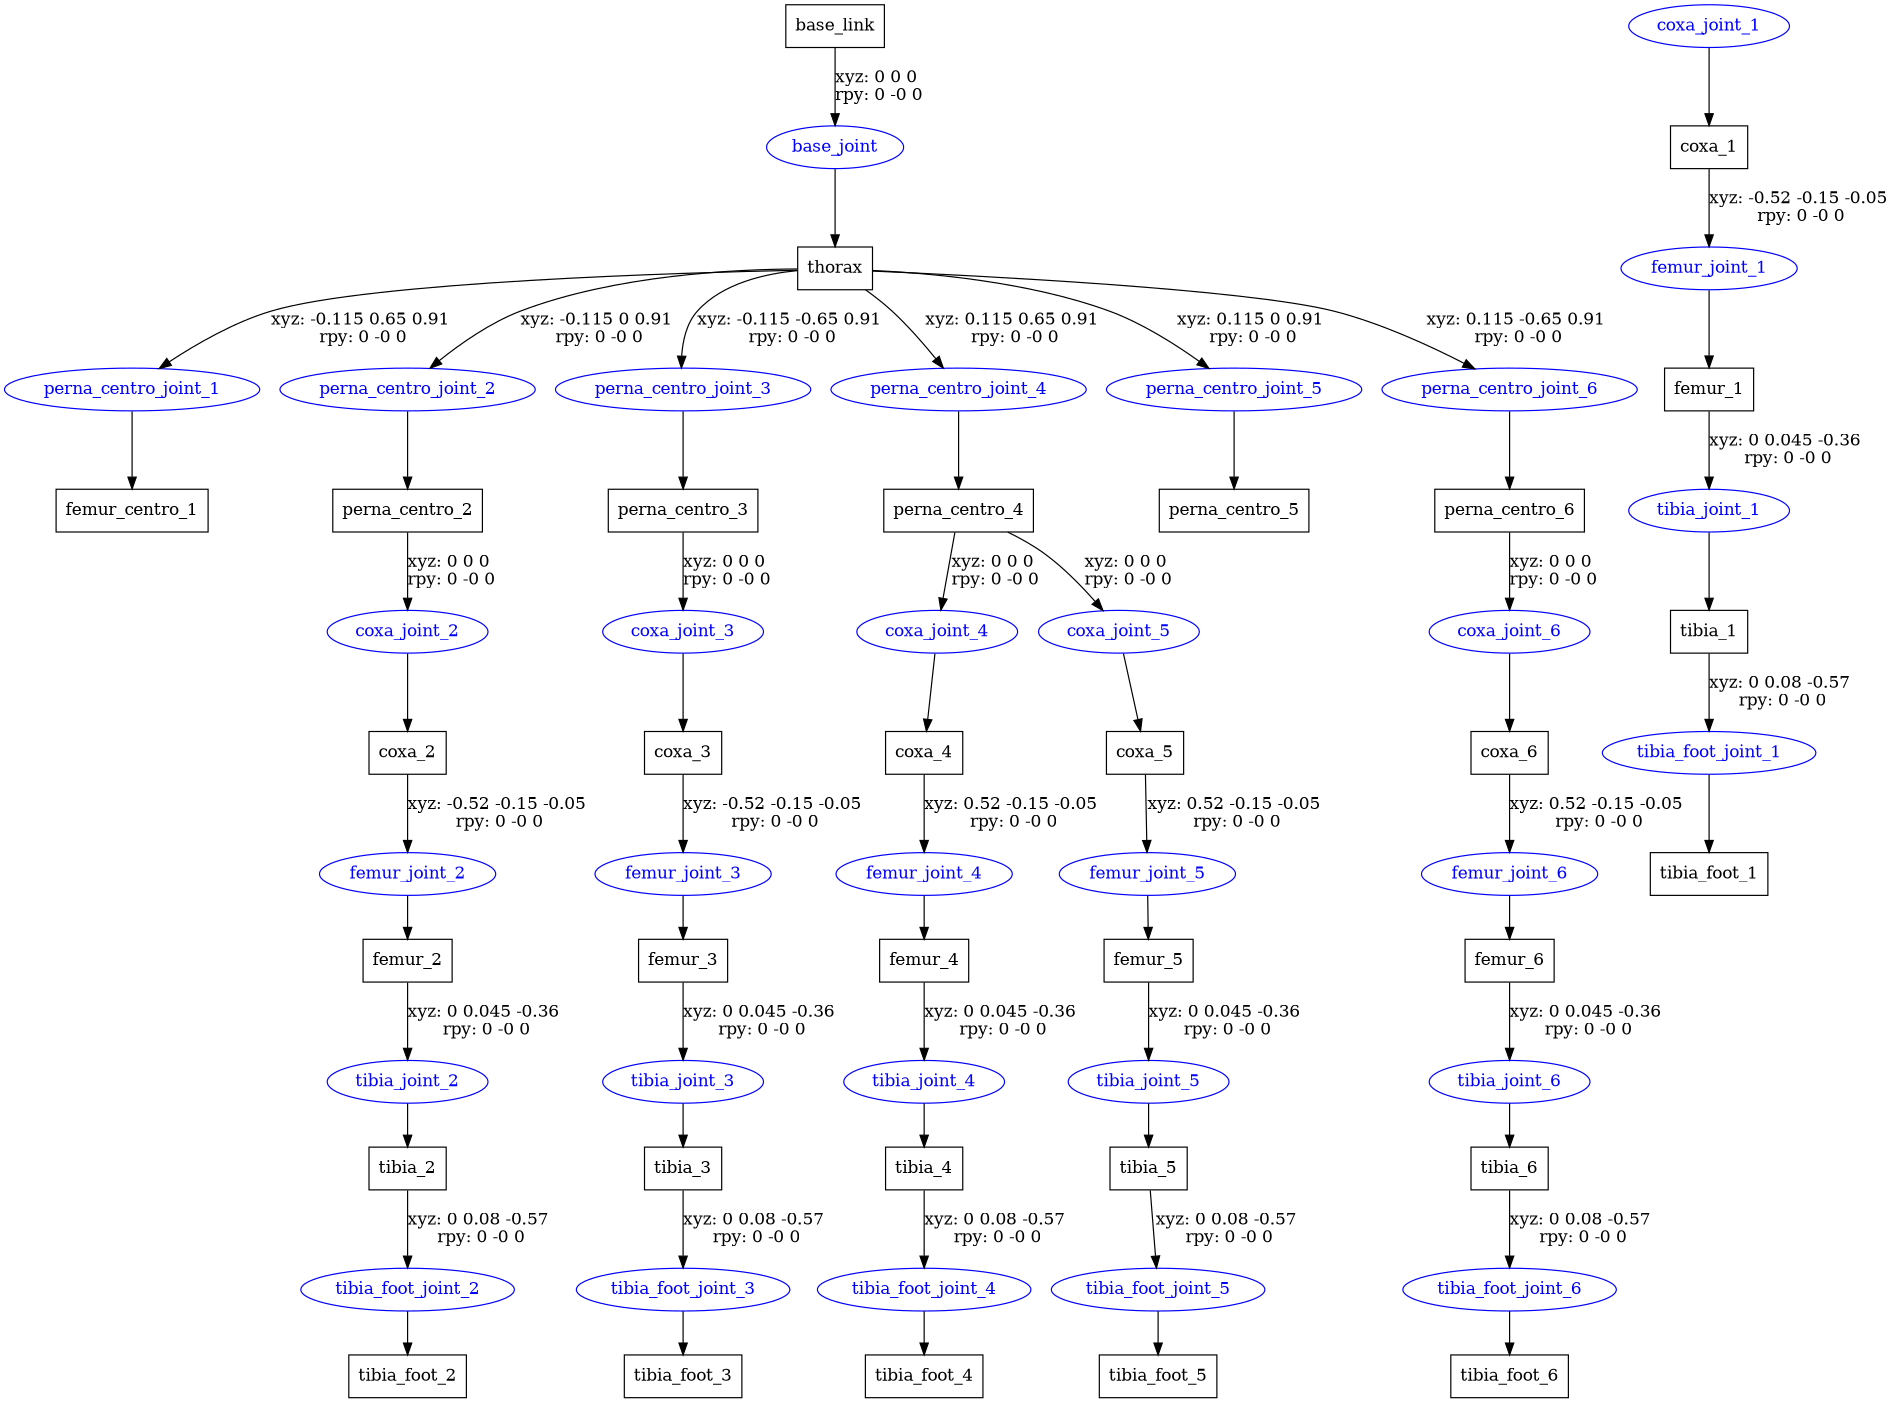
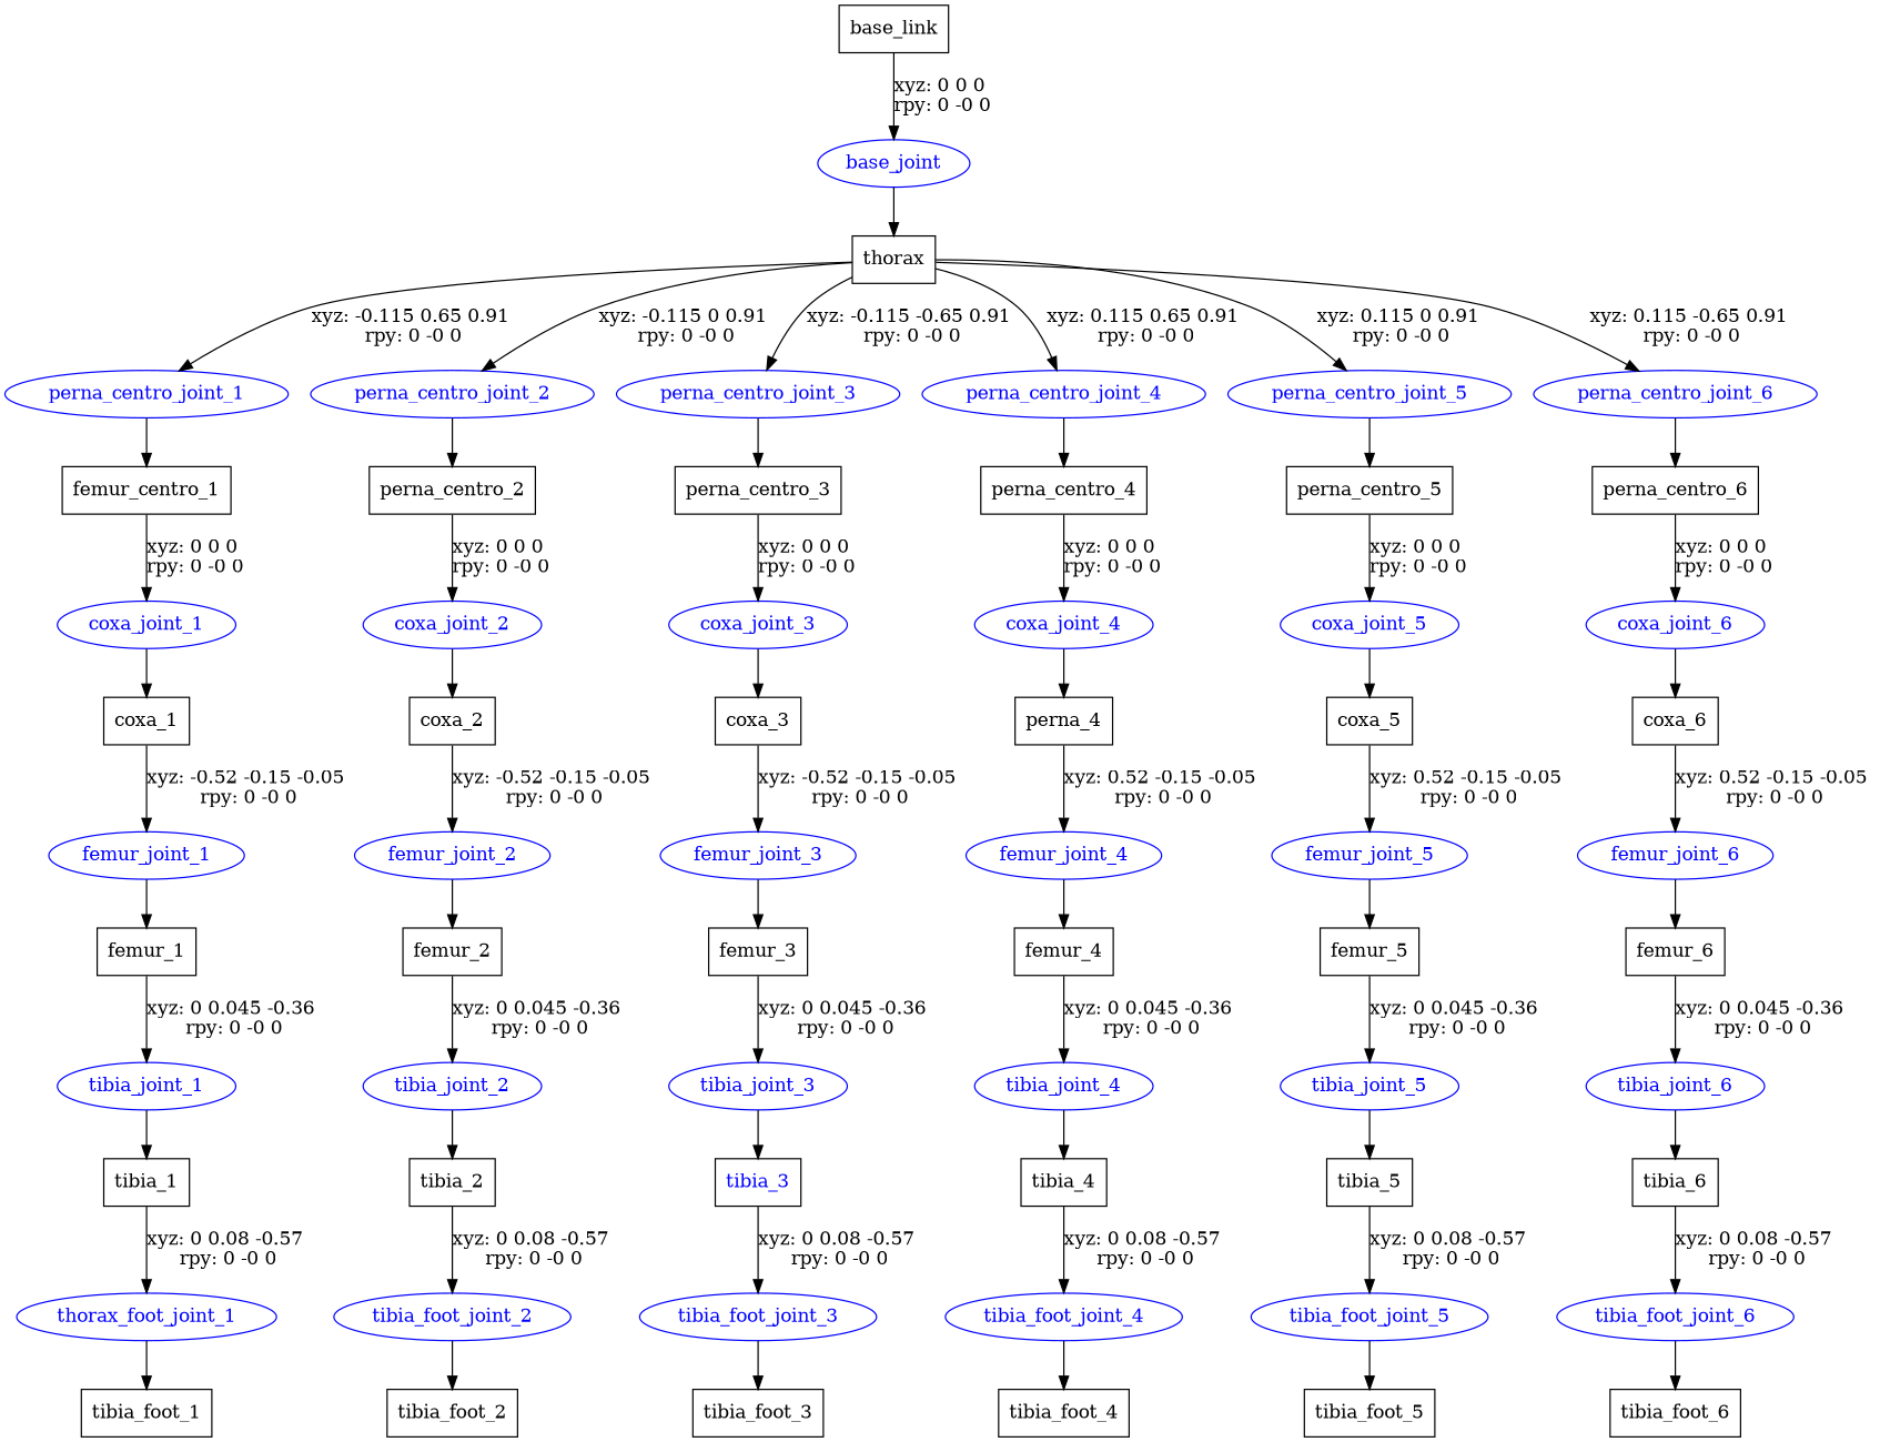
  digraph {
    node [shape=box]
    n1 [label=base_link]
    base_joint [color=blue fontcolor=blue shape=ellipse]
    n3 [label=thorax]
    perna_centro_joint_1 [color=blue fontcolor=blue shape=ellipse]
    perna_centro_joint_2 [color=blue fontcolor=blue shape=ellipse]
    perna_centro_joint_3 [color=blue fontcolor=blue shape=ellipse]
    perna_centro_joint_4 [color=blue fontcolor=blue shape=ellipse]
    perna_centro_joint_5 [color=blue fontcolor=blue shape=ellipse]
    perna_centro_joint_6 [color=blue fontcolor=blue shape=ellipse]
    n10 [label=femur_centro_1]
    n11 [label=perna_centro_2]
    n12 [label=perna_centro_3]
    n13 [label=perna_centro_4]
    n14 [label=perna_centro_5]
    n15 [label=perna_centro_6]
    coxa_joint_1 [color=blue fontcolor=blue shape=ellipse]
    n17 [label=coxa_1]
    femur_joint_1 [color=blue fontcolor=blue shape=ellipse]
    n19 [label=femur_1]
    tibia_joint_1 [color=blue fontcolor=blue shape=ellipse]
    n21 [label=tibia_1]
-   tibia_foot_joint_1 [color=blue fontcolor=blue shape=ellipse]
+   tibia_foot_joint_1 [color=blue fontcolor=blue shape=ellipse label=thorax_foot_joint_1]
    n23 [label=tibia_foot_1]
    coxa_joint_2 [color=blue fontcolor=blue shape=ellipse]
    n25 [label=coxa_2]
    femur_joint_2 [color=blue fontcolor=blue shape=ellipse]
    n27 [label=femur_2]
    tibia_joint_2 [color=blue fontcolor=blue shape=ellipse]
    n29 [label=tibia_2]
    tibia_foot_joint_2 [color=blue fontcolor=blue shape=ellipse]
    n31 [label=tibia_foot_2]
    coxa_joint_3 [color=blue fontcolor=blue shape=ellipse]
    n33 [label=coxa_3]
    femur_joint_3 [color=blue fontcolor=blue shape=ellipse]
    n35 [label=femur_3]
    tibia_joint_3 [color=blue fontcolor=blue shape=ellipse]
-   n37 [label=tibia_3]
+   n37 [label=tibia_3 fontcolor=blue]
    tibia_foot_joint_3 [color=blue fontcolor=blue shape=ellipse]
    n39 [label=tibia_foot_3]
    coxa_joint_4 [color=blue fontcolor=blue shape=ellipse]
-   n41 [label=coxa_4]
+   n41 [label=perna_4]
    femur_joint_4 [color=blue fontcolor=blue shape=ellipse]
    n43 [label=femur_4]
    tibia_joint_4 [color=blue fontcolor=blue shape=ellipse]
    n45 [label=tibia_4]
    tibia_foot_joint_4 [color=blue fontcolor=blue shape=ellipse]
    n47 [label=tibia_foot_4]
    coxa_joint_5 [color=blue fontcolor=blue shape=ellipse]
    n49 [label=coxa_5]
    femur_joint_5 [color=blue fontcolor=blue shape=ellipse]
    n51 [label=femur_5]
    tibia_joint_5 [color=blue fontcolor=blue shape=ellipse]
    n53 [label=tibia_5]
    tibia_foot_joint_5 [color=blue fontcolor=blue shape=ellipse]
    n55 [label=tibia_foot_5]
    coxa_joint_6 [color=blue fontcolor=blue shape=ellipse]
    n57 [label=coxa_6]
    femur_joint_6 [color=blue fontcolor=blue shape=ellipse]
    n59 [label=femur_6]
    tibia_joint_6 [color=blue fontcolor=blue shape=ellipse]
    n61 [label=tibia_6]
    tibia_foot_joint_6 [color=blue fontcolor=blue shape=ellipse]
    n63 [label=tibia_foot_6]
    n1 -> base_joint [label="xyz: 0 0 0 \nrpy: 0 -0 0"]
    base_joint -> n3
    n3 -> perna_centro_joint_1 [label="xyz: -0.115 0.65 0.91 \nrpy: 0 -0 0"]
    n3 -> perna_centro_joint_2 [label="xyz: -0.115 0 0.91 \nrpy: 0 -0 0"]
    n3 -> perna_centro_joint_3 [label="xyz: -0.115 -0.65 0.91 \nrpy: 0 -0 0"]
    n3 -> perna_centro_joint_4 [label="xyz: 0.115 0.65 0.91 \nrpy: 0 -0 0"]
    n3 -> perna_centro_joint_5 [label="xyz: 0.115 0 0.91 \nrpy: 0 -0 0"]
    n3 -> perna_centro_joint_6 [label="xyz: 0.115 -0.65 0.91 \nrpy: 0 -0 0"]
    perna_centro_joint_1 -> n10
    perna_centro_joint_2 -> n11
    perna_centro_joint_3 -> n12
    perna_centro_joint_4 -> n13
    perna_centro_joint_5 -> n14
    perna_centro_joint_6 -> n15
+   n10 -> coxa_joint_1 [label="xyz: 0 0 0 \nrpy: 0 -0 0"]
    n11 -> coxa_joint_2 [label="xyz: 0 0 0 \nrpy: 0 -0 0"]
    n12 -> coxa_joint_3 [label="xyz: 0 0 0 \nrpy: 0 -0 0"]
    n13 -> coxa_joint_4 [label="xyz: 0 0 0 \nrpy: 0 -0 0"]
-   n13 -> coxa_joint_5 [label="xyz: 0 0 0 \nrpy: 0 -0 0"]
+   n14 -> coxa_joint_5 [label="xyz: 0 0 0 \nrpy: 0 -0 0"]
    n15 -> coxa_joint_6 [label="xyz: 0 0 0 \nrpy: 0 -0 0"]
    coxa_joint_1 -> n17
    n17 -> femur_joint_1 [label="xyz: -0.52 -0.15 -0.05 \nrpy: 0 -0 0"]
    femur_joint_1 -> n19
    n19 -> tibia_joint_1 [label="xyz: 0 0.045 -0.36 \nrpy: 0 -0 0"]
    tibia_joint_1 -> n21
    n21 -> tibia_foot_joint_1 [label="xyz: 0 0.08 -0.57 \nrpy: 0 -0 0"]
    tibia_foot_joint_1 -> n23
    coxa_joint_2 -> n25
    n25 -> femur_joint_2 [label="xyz: -0.52 -0.15 -0.05 \nrpy: 0 -0 0"]
    femur_joint_2 -> n27
    n27 -> tibia_joint_2 [label="xyz: 0 0.045 -0.36 \nrpy: 0 -0 0"]
    tibia_joint_2 -> n29
    n29 -> tibia_foot_joint_2 [label="xyz: 0 0.08 -0.57 \nrpy: 0 -0 0"]
    tibia_foot_joint_2 -> n31
    coxa_joint_3 -> n33
    n33 -> femur_joint_3 [label="xyz: -0.52 -0.15 -0.05 \nrpy: 0 -0 0"]
    femur_joint_3 -> n35
    n35 -> tibia_joint_3 [label="xyz: 0 0.045 -0.36 \nrpy: 0 -0 0"]
    tibia_joint_3 -> n37
    n37 -> tibia_foot_joint_3 [label="xyz: 0 0.08 -0.57 \nrpy: 0 -0 0"]
    tibia_foot_joint_3 -> n39
    coxa_joint_4 -> n41
    n41 -> femur_joint_4 [label="xyz: 0.52 -0.15 -0.05 \nrpy: 0 -0 0"]
    femur_joint_4 -> n43
    n43 -> tibia_joint_4 [label="xyz: 0 0.045 -0.36 \nrpy: 0 -0 0"]
    tibia_joint_4 -> n45
    n45 -> tibia_foot_joint_4 [label="xyz: 0 0.08 -0.57 \nrpy: 0 -0 0"]
    tibia_foot_joint_4 -> n47
    coxa_joint_5 -> n49
    n49 -> femur_joint_5 [label="xyz: 0.52 -0.15 -0.05 \nrpy: 0 -0 0"]
    femur_joint_5 -> n51
    n51 -> tibia_joint_5 [label="xyz: 0 0.045 -0.36 \nrpy: 0 -0 0"]
    tibia_joint_5 -> n53
    n53 -> tibia_foot_joint_5 [label="xyz: 0 0.08 -0.57 \nrpy: 0 -0 0"]
    tibia_foot_joint_5 -> n55
    coxa_joint_6 -> n57
    n57 -> femur_joint_6 [label="xyz: 0.52 -0.15 -0.05 \nrpy: 0 -0 0"]
    femur_joint_6 -> n59
    n59 -> tibia_joint_6 [label="xyz: 0 0.045 -0.36 \nrpy: 0 -0 0"]
    tibia_joint_6 -> n61
    n61 -> tibia_foot_joint_6 [label="xyz: 0 0.08 -0.57 \nrpy: 0 -0 0"]
    tibia_foot_joint_6 -> n63
  }
